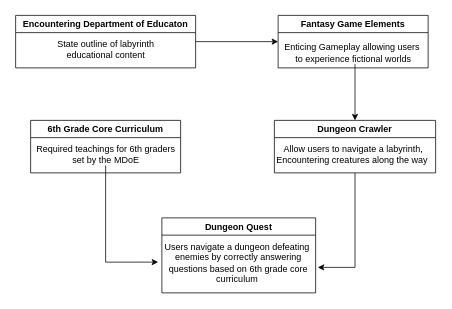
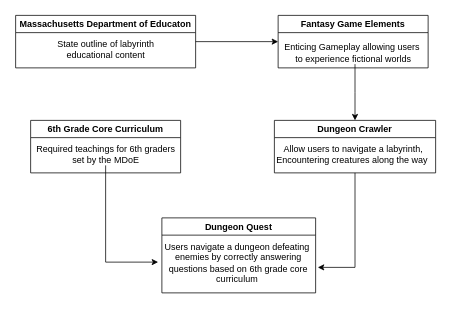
  <mxCell id="0" />
  <mxCell id="1" parent="0" />
  <mxCell id="2" style="edgeStyle=orthogonalEdgeStyle;rounded=0;orthogonalLoop=1;jettySize=auto;html=1;" edge="1" parent="1" source="3" target="7"><mxGeometry relative="1" as="geometry" /></mxCell>
- <mxCell id="3" value="Encountering Department of Educaton" style="swimlane;" vertex="1" parent="1"><mxGeometry x="20" y="20" width="240" height="70" as="geometry" /></mxCell>
+ <mxCell id="3" value="Massachusetts Department of Educaton" style="swimlane;" vertex="1" parent="1"><mxGeometry x="20" y="20" width="240" height="70" as="geometry" /></mxCell>
  <mxCell id="4" value="State outline of labyrinth &lt;br&gt;educational content" style="text;html=1;align=center;verticalAlign=middle;resizable=0;points=[];autosize=1;strokeColor=none;fillColor=none;" vertex="1" parent="3"><mxGeometry x="45" y="30" width="150" height="30" as="geometry" /></mxCell>
  <mxCell id="5" value="6th Grade Core Curriculum" style="swimlane;" vertex="1" parent="1"><mxGeometry x="40" y="160" width="200" height="70" as="geometry" /></mxCell>
  <mxCell id="6" value="Required teachings for 6th graders&lt;br&gt;set by the MDoE" style="text;html=1;align=center;verticalAlign=middle;resizable=0;points=[];autosize=1;strokeColor=none;fillColor=none;" vertex="1" parent="5"><mxGeometry y="30" width="200" height="30" as="geometry" /></mxCell>
  <mxCell id="7" value="Fantasy Game Elements" style="swimlane;" vertex="1" parent="1"><mxGeometry x="370" y="20" width="200" height="70" as="geometry" /></mxCell>
  <mxCell id="8" style="edgeStyle=orthogonalEdgeStyle;rounded=0;orthogonalLoop=1;jettySize=auto;html=1;entryX=0.5;entryY=0;entryDx=0;entryDy=0;" edge="1" parent="1" source="9" target="11"><mxGeometry relative="1" as="geometry"><mxPoint x="470" y="150" as="targetPoint" /><Array as="points"><mxPoint x="473" y="123" /></Array></mxGeometry></mxCell>
  <mxCell id="9" value="Enticing Gameplay allowing users&amp;nbsp;&lt;br&gt;to experience fictional worlds" style="text;html=1;align=center;verticalAlign=middle;resizable=0;points=[];autosize=1;strokeColor=none;fillColor=none;" vertex="1" parent="1"><mxGeometry x="370" y="55" width="200" height="30" as="geometry" /></mxCell>
  <mxCell id="10" style="edgeStyle=orthogonalEdgeStyle;rounded=0;orthogonalLoop=1;jettySize=auto;html=1;entryX=1.014;entryY=0.6;entryDx=0;entryDy=0;entryPerimeter=0;" edge="1" parent="1" source="11" target="14"><mxGeometry relative="1" as="geometry"><Array as="points"><mxPoint x="473" y="356" /></Array></mxGeometry></mxCell>
  <mxCell id="11" value="Dungeon Crawler" style="swimlane;" vertex="1" parent="1"><mxGeometry x="365" y="160" width="215" height="70" as="geometry" /></mxCell>
  <mxCell id="12" value="Allow users to navigate a labyrinth,&lt;br&gt;Encountering creatures along the way&amp;nbsp;" style="text;html=1;align=center;verticalAlign=middle;resizable=0;points=[];autosize=1;strokeColor=none;fillColor=none;" vertex="1" parent="11"><mxGeometry x="-5" y="30" width="220" height="30" as="geometry" /></mxCell>
  <mxCell id="13" value="Dungeon Quest" style="swimlane;" vertex="1" parent="1"><mxGeometry x="215" y="290" width="205" height="100" as="geometry" /></mxCell>
  <mxCell id="14" value="Users navigate a dungeon defeating&lt;br&gt;&amp;nbsp;enemies by correctly answering&lt;br&gt;&amp;nbsp;questions based on 6th grade core&lt;br&gt;curriculum" style="text;html=1;align=center;verticalAlign=middle;resizable=0;points=[];autosize=1;strokeColor=none;fillColor=none;" vertex="1" parent="13"><mxGeometry x="-5" y="30" width="210" height="60" as="geometry" /></mxCell>
  <mxCell id="15" style="edgeStyle=orthogonalEdgeStyle;rounded=0;orthogonalLoop=1;jettySize=auto;html=1;entryX=0;entryY=0.483;entryDx=0;entryDy=0;entryPerimeter=0;" edge="1" parent="1" source="6" target="14"><mxGeometry relative="1" as="geometry" /></mxCell>
